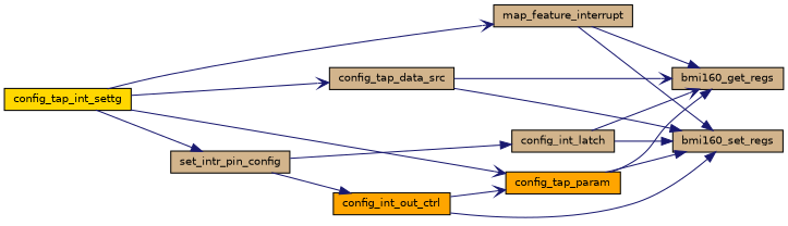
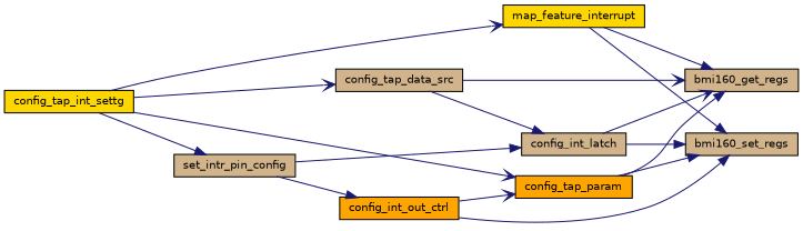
  digraph {
    rankdir=LR
    node [color=black fillcolor=tan fontname=Helvetica fontsize=10 shape=record style=filled]
    edge [arrowhead=normal color=midnightblue fontname=Helvetica fontsize=10 labelfontname=Helvetica labelfontsize=10 style=solid]
    n1 [fillcolor=gold fontcolor=black height=0.2 label=config_tap_int_settg width=0.4]
    n2 [height=0.2 label=set_intr_pin_config width=0.4]
-   n3 [height=0.2 label=map_feature_interrupt width=0.4]
+   n3 [fillcolor=gold height=0.2 label=map_feature_interrupt width=0.4]
    n4 [height=0.2 label=config_tap_data_src width=0.4]
    n5 [fillcolor=orange height=0.2 label=config_tap_param width=0.4]
    n6 [fillcolor=orange height=0.2 label=config_int_out_ctrl width=0.4]
    n7 [height=0.2 label=config_int_latch width=0.4]
    n8 [height=0.2 label=bmi160_get_regs width=0.4]
    n9 [height=0.2 label=bmi160_set_regs width=0.4]
    n1 -> n2
    n1 -> n3 [arrowhead=vee]
    n1 -> n4 [arrowhead=vee]
    n1 -> n5 [arrowhead=vee]
    n2 -> n6
    n2 -> n7
    n3 -> n8
    n3 -> n9
    n4 -> n8 [arrowhead=vee]
-   n4 -> n9
+   n4 -> n7
    n5 -> n8
    n5 -> n9
    n6 -> n5 [arrowhead=vee]
    n6 -> n9
    n7 -> n8 [arrowhead=vee]
    n7 -> n9
  }
